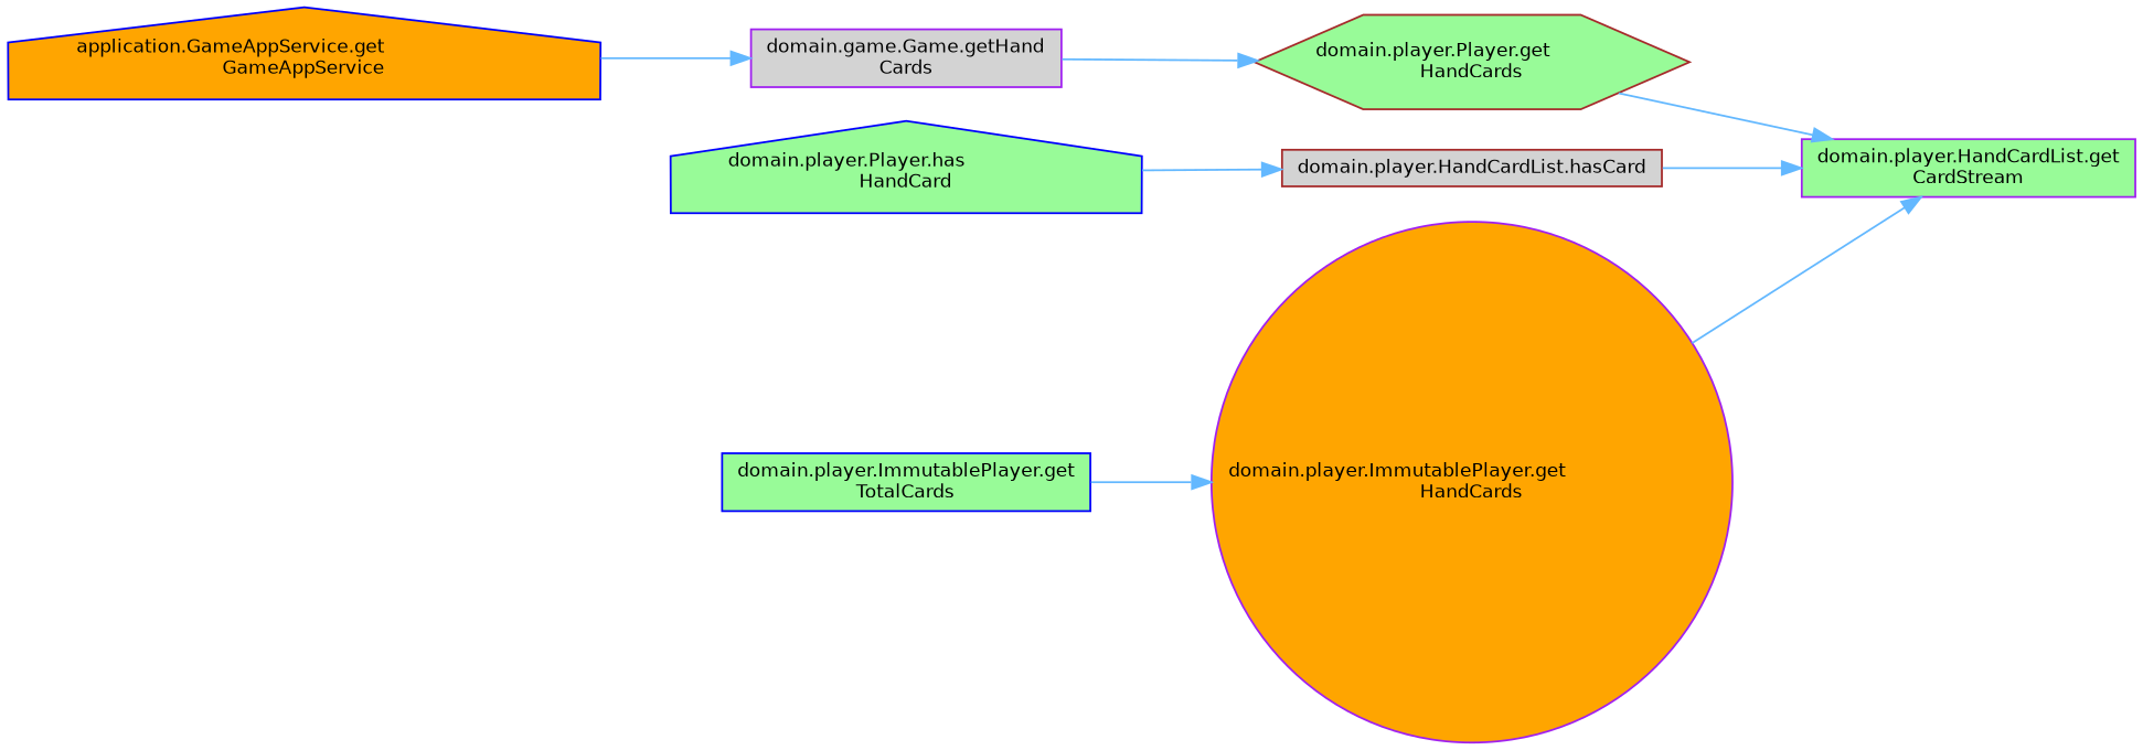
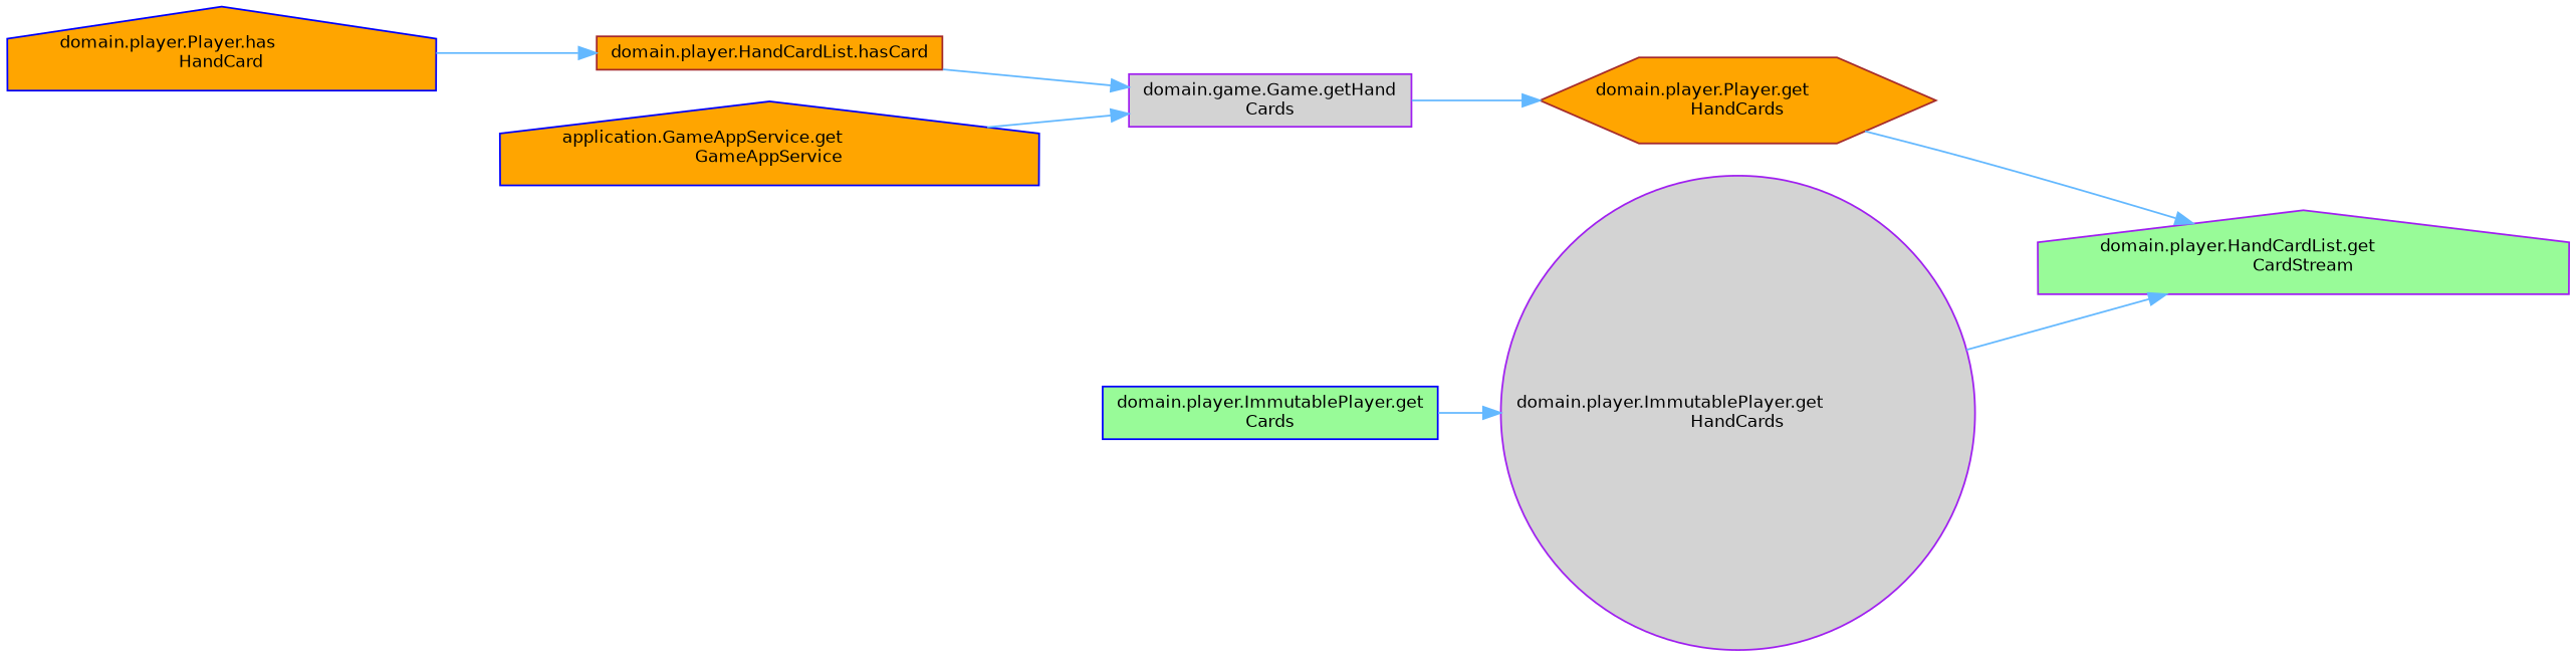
  digraph {
    rankdir=RL
    node [color=purple fillcolor=palegreen fontname=Helvetica fontsize=10 shape=box style=filled]
    edge [color=steelblue1 dir=back fontname=Helvetica fontsize=10 labelfontname=Helvetica labelfontsize=10 style=solid]
-   n1 [fontcolor=black height=0.2 label="domain.player.HandCardList.get\lCardStream" width=0.4]
-   n2 [color=brown height=0.2 label="domain.player.Player.get\lHandCards" shape=hexagon width=0.4]
-   n3 [color=brown fillcolor=lightgrey height=0.2 label="domain.player.HandCardList.hasCard" width=0.4]
-   n4 [fillcolor=orange height=0.2 label="domain.player.ImmutablePlayer.get\lHandCards" shape=circle width=0.4]
+   n1 [fontcolor=black height=0.2 label="domain.player.HandCardList.get\lCardStream" shape=house width=0.4]
+   n2 [color=brown fillcolor=orange height=0.2 label="domain.player.Player.get\lHandCards" shape=hexagon width=0.4]
+   n3 [color=brown fillcolor=orange height=0.2 label="domain.player.HandCardList.hasCard" width=0.4]
+   n4 [fillcolor=lightgrey height=0.2 label="domain.player.ImmutablePlayer.get\lHandCards" shape=circle width=0.4]
    n5 [fillcolor=lightgrey height=0.2 label="domain.game.Game.getHand\lCards" width=0.4]
-   n6 [color=blue height=0.2 label="domain.player.Player.has\lHandCard" shape=house width=0.4]
+   n6 [color=blue fillcolor=orange height=0.2 label="domain.player.Player.has\lHandCard" shape=house width=0.4]
    n7 [color=blue fillcolor=orange height=0.2 label="application.GameAppService.get\lGameAppService" shape=house width=0.4]
-   n8 [color=blue height=0.2 label="domain.player.ImmutablePlayer.get\lTotalCards" width=0.4]
+   n8 [color=blue height=0.2 label="domain.player.ImmutablePlayer.get\lCards" width=0.4]
    n1 -> n2
-   n1 -> n3
+   n5 -> n3
    n1 -> n4
    n2 -> n5
    n3 -> n6
    n4 -> n8
    n5 -> n7
  }
